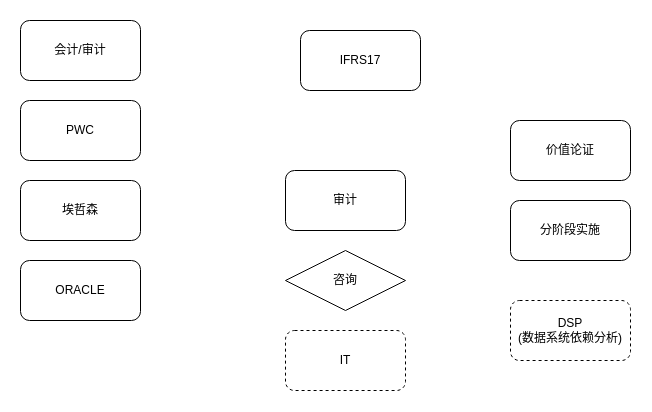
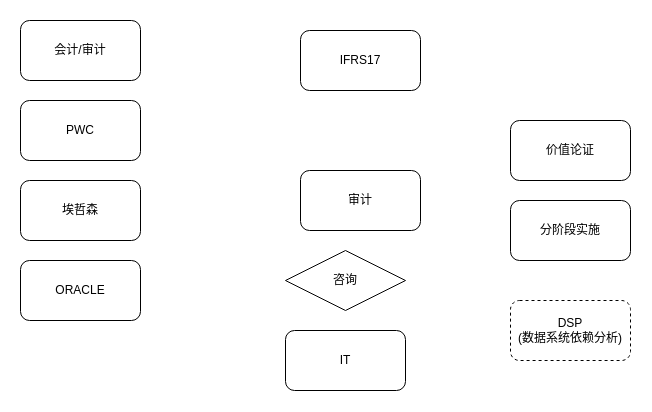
  <mxCell id="0" />
  <mxCell id="1" parent="0" />
  <mxCell id="2" value="IFRS17" style="rounded=1;whiteSpace=wrap;html=1;" vertex="1" parent="1"><mxGeometry x="300" y="30" width="120" height="60" as="geometry" /></mxCell>
  <mxCell id="3" value="PWC" style="rounded=1;whiteSpace=wrap;html=1;" vertex="1" parent="1"><mxGeometry x="20" y="100" width="120" height="60" as="geometry" /></mxCell>
  <mxCell id="4" value="会计/审计" style="rounded=1;whiteSpace=wrap;html=1;" vertex="1" parent="1"><mxGeometry x="20" y="20" width="120" height="60" as="geometry" /></mxCell>
  <mxCell id="5" value="埃哲森" style="rounded=1;whiteSpace=wrap;html=1;" vertex="1" parent="1"><mxGeometry x="20" y="180" width="120" height="60" as="geometry" /></mxCell>
  <mxCell id="6" value="ORACLE" style="rounded=1;whiteSpace=wrap;html=1;" vertex="1" parent="1"><mxGeometry x="20" y="260" width="120" height="60" as="geometry" /></mxCell>
- <mxCell id="7" value="审计" style="rounded=1;whiteSpace=wrap;html=1;" vertex="1" parent="1"><mxGeometry x="285" y="170" width="120" height="60" as="geometry" /></mxCell>
+ <mxCell id="7" value="审计" style="rounded=1;whiteSpace=wrap;html=1;" vertex="1" parent="1"><mxGeometry x="300" y="170" width="120" height="60" as="geometry" /></mxCell>
  <mxCell id="8" value="咨询" style="rhombus;whiteSpace=wrap;html=1;" vertex="1" parent="1"><mxGeometry x="285" y="250" width="120" height="60" as="geometry" /></mxCell>
- <mxCell id="9" value="IT" style="rounded=1;whiteSpace=wrap;html=1;dashed=1;" vertex="1" parent="1"><mxGeometry x="285" y="330" width="120" height="60" as="geometry" /></mxCell>
+ <mxCell id="9" value="IT" style="rounded=1;whiteSpace=wrap;html=1;" vertex="1" parent="1"><mxGeometry x="285" y="330" width="120" height="60" as="geometry" /></mxCell>
  <mxCell id="10" value="价值论证" style="rounded=1;whiteSpace=wrap;html=1;" vertex="1" parent="1"><mxGeometry x="510" y="120" width="120" height="60" as="geometry" /></mxCell>
  <mxCell id="11" value="分阶段实施" style="rounded=1;whiteSpace=wrap;html=1;" vertex="1" parent="1"><mxGeometry x="510" y="200" width="120" height="60" as="geometry" /></mxCell>
  <mxCell id="12" value="DSP&lt;br&gt;(数据系统依赖分析)" style="rounded=1;whiteSpace=wrap;html=1;dashed=1;" vertex="1" parent="1"><mxGeometry x="510" y="300" width="120" height="60" as="geometry" /></mxCell>
